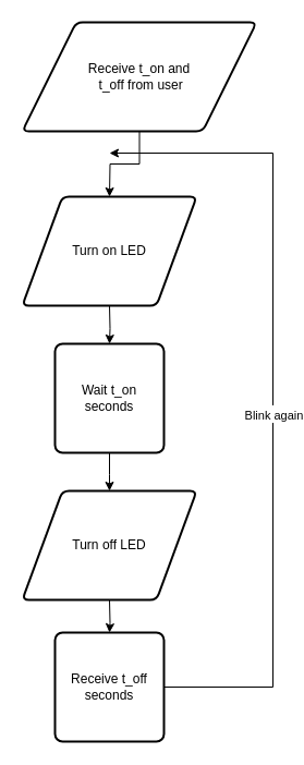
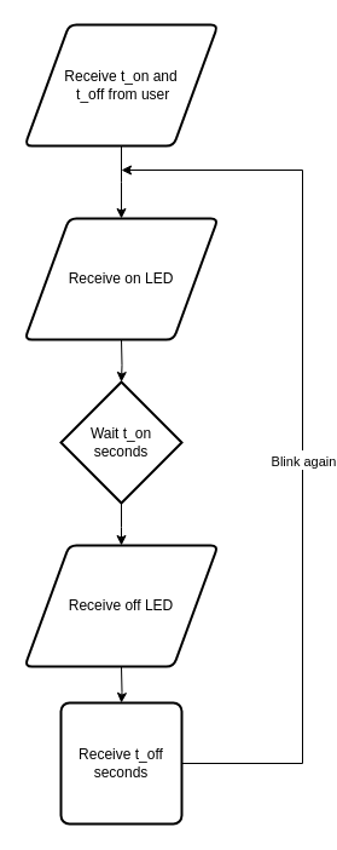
  <mxCell id="0" />
  <mxCell id="1" parent="0" />
  <mxCell id="2" value="" style="edgeStyle=orthogonalEdgeStyle;rounded=0;orthogonalLoop=1;jettySize=auto;html=1;" edge="1" parent="1" source="3"><mxGeometry relative="1" as="geometry"><mxPoint x="100" y="180" as="targetPoint" /></mxGeometry></mxCell>
- <mxCell id="3" value="Receive t_on and&lt;br&gt;&amp;nbsp;t_off from user" style="shape=parallelogram;html=1;strokeWidth=2;perimeter=parallelogramPerimeter;whiteSpace=wrap;rounded=1;arcSize=12;size=0.23;align=center;" vertex="1" parent="1"><mxGeometry x="20" y="20" width="215" height="100" as="geometry" /></mxCell>
+ <mxCell id="3" value="Receive t_on and&lt;br&gt;&amp;nbsp;t_off from user" style="shape=parallelogram;html=1;strokeWidth=2;perimeter=parallelogramPerimeter;whiteSpace=wrap;rounded=1;arcSize=12;size=0.23;align=center;" vertex="1" parent="1"><mxGeometry x="20" y="20" width="160" height="100" as="geometry" /></mxCell>
  <mxCell id="4" value="" style="edgeStyle=orthogonalEdgeStyle;rounded=0;orthogonalLoop=1;jettySize=auto;html=1;" edge="1" parent="1" source="5"><mxGeometry relative="1" as="geometry"><mxPoint x="100" y="450" as="targetPoint" /></mxGeometry></mxCell>
- <mxCell id="5" value="Wait t_on seconds" style="rounded=1;whiteSpace=wrap;html=1;absoluteArcSize=1;arcSize=14;strokeWidth=2;" vertex="1" parent="1"><mxGeometry x="50" y="315" width="100" height="100" as="geometry" /></mxCell>
+ <mxCell id="5" value="Wait t_on seconds" style="rhombus;whiteSpace=wrap;html=1;absoluteArcSize=1;arcSize=14;strokeWidth=2;" vertex="1" parent="1"><mxGeometry x="50" y="315" width="100" height="100" as="geometry" /></mxCell>
  <mxCell id="6" value="" style="edgeStyle=orthogonalEdgeStyle;rounded=0;orthogonalLoop=1;jettySize=auto;html=1;" edge="1" parent="1" target="5"><mxGeometry relative="1" as="geometry"><mxPoint x="100" y="280" as="sourcePoint" /></mxGeometry></mxCell>
  <mxCell id="7" value="" style="edgeStyle=orthogonalEdgeStyle;rounded=0;orthogonalLoop=1;jettySize=auto;html=1;" edge="1" parent="1" target="10"><mxGeometry relative="1" as="geometry"><mxPoint x="100" y="550" as="sourcePoint" /></mxGeometry></mxCell>
  <mxCell id="8" value="rrr" style="edgeStyle=orthogonalEdgeStyle;rounded=0;orthogonalLoop=1;jettySize=auto;html=1;" edge="1" parent="1" source="10"><mxGeometry x="-0.05" y="-2" relative="1" as="geometry"><mxPoint x="100" y="140" as="targetPoint" /><Array as="points"><mxPoint x="250" y="630" /><mxPoint x="250" y="140" /></Array><mxPoint as="offset" /></mxGeometry></mxCell>
  <mxCell id="9" value="Blink again" style="edgeLabel;html=1;align=center;verticalAlign=middle;resizable=0;points=[];" vertex="1" connectable="0" parent="8"><mxGeometry x="-0.12" y="-1" relative="1" as="geometry"><mxPoint x="-1" y="-24" as="offset" /></mxGeometry></mxCell>
  <mxCell id="10" value="Receive t_off seconds" style="rounded=1;whiteSpace=wrap;html=1;absoluteArcSize=1;arcSize=14;strokeWidth=2;" vertex="1" parent="1"><mxGeometry x="50" y="580" width="100" height="100" as="geometry" /></mxCell>
- <mxCell id="11" value="Turn on LED" style="shape=parallelogram;html=1;strokeWidth=2;perimeter=parallelogramPerimeter;whiteSpace=wrap;rounded=1;arcSize=12;size=0.23;align=center;" vertex="1" parent="1"><mxGeometry x="20" y="180" width="160" height="100" as="geometry" /></mxCell>
- <mxCell id="12" value="Turn off LED" style="shape=parallelogram;html=1;strokeWidth=2;perimeter=parallelogramPerimeter;whiteSpace=wrap;rounded=1;arcSize=12;size=0.23;align=center;" vertex="1" parent="1"><mxGeometry x="20" y="450" width="160" height="100" as="geometry" /></mxCell>
+ <mxCell id="11" value="Receive on LED" style="shape=parallelogram;html=1;strokeWidth=2;perimeter=parallelogramPerimeter;whiteSpace=wrap;rounded=1;arcSize=12;size=0.23;align=center;" vertex="1" parent="1"><mxGeometry x="20" y="180" width="160" height="100" as="geometry" /></mxCell>
+ <mxCell id="12" value="Receive off LED" style="shape=parallelogram;html=1;strokeWidth=2;perimeter=parallelogramPerimeter;whiteSpace=wrap;rounded=1;arcSize=12;size=0.23;align=center;" vertex="1" parent="1"><mxGeometry x="20" y="450" width="160" height="100" as="geometry" /></mxCell>
